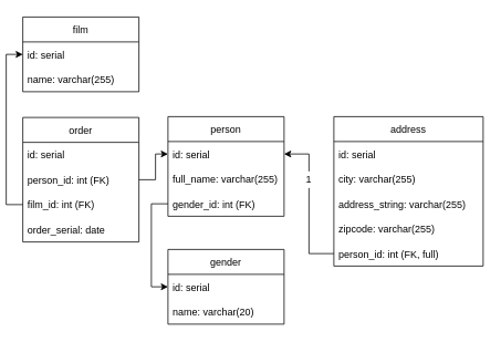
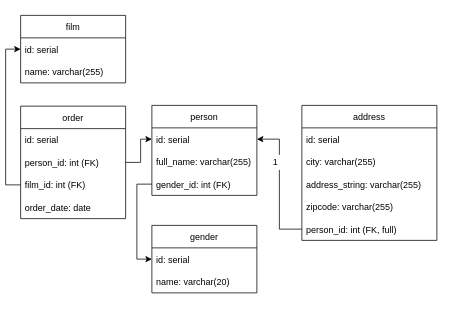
  <mxCell id="0" />
  <mxCell id="1" parent="0" />
  <mxCell id="2" value="person" style="swimlane;fontStyle=0;childLayout=stackLayout;horizontal=1;startSize=30;horizontalStack=0;resizeParent=1;resizeParentMax=0;resizeLast=0;collapsible=1;marginBottom=0;" vertex="1" parent="1"><mxGeometry x="195" y="140" width="140" height="120" as="geometry" /></mxCell>
  <mxCell id="3" value="id: serial" style="text;strokeColor=none;fillColor=none;align=left;verticalAlign=middle;spacingLeft=4;spacingRight=4;overflow=hidden;points=[[0,0.5],[1,0.5]];portConstraint=eastwest;rotatable=0;" vertex="1" parent="2"><mxGeometry y="30" width="140" height="30" as="geometry" /></mxCell>
  <mxCell id="4" value="full_name: varchar(255)" style="text;strokeColor=none;fillColor=none;align=left;verticalAlign=middle;spacingLeft=4;spacingRight=4;overflow=hidden;points=[[0,0.5],[1,0.5]];portConstraint=eastwest;rotatable=0;" vertex="1" parent="2"><mxGeometry y="60" width="140" height="30" as="geometry" /></mxCell>
  <mxCell id="5" value="gender_id: int (FK)" style="text;strokeColor=none;fillColor=none;align=left;verticalAlign=middle;spacingLeft=4;spacingRight=4;overflow=hidden;points=[[0,0.5],[1,0.5]];portConstraint=eastwest;rotatable=0;" vertex="1" parent="2"><mxGeometry y="90" width="140" height="30" as="geometry" /></mxCell>
  <mxCell id="6" value="address" style="swimlane;fontStyle=0;childLayout=stackLayout;horizontal=1;startSize=30;horizontalStack=0;resizeParent=1;resizeParentMax=0;resizeLast=0;collapsible=1;marginBottom=0;" vertex="1" parent="1"><mxGeometry x="395" y="140" width="180" height="180" as="geometry" /></mxCell>
  <mxCell id="7" value="id: serial" style="text;strokeColor=none;fillColor=none;align=left;verticalAlign=middle;spacingLeft=4;spacingRight=4;overflow=hidden;points=[[0,0.5],[1,0.5]];portConstraint=eastwest;rotatable=0;" vertex="1" parent="6"><mxGeometry y="30" width="180" height="30" as="geometry" /></mxCell>
  <mxCell id="8" value="city: varchar(255)" style="text;strokeColor=none;fillColor=none;align=left;verticalAlign=middle;spacingLeft=4;spacingRight=4;overflow=hidden;points=[[0,0.5],[1,0.5]];portConstraint=eastwest;rotatable=0;" vertex="1" parent="6"><mxGeometry y="60" width="180" height="30" as="geometry" /></mxCell>
  <mxCell id="9" value="address_string: varchar(255)" style="text;strokeColor=none;fillColor=none;align=left;verticalAlign=middle;spacingLeft=4;spacingRight=4;overflow=hidden;points=[[0,0.5],[1,0.5]];portConstraint=eastwest;rotatable=0;" vertex="1" parent="6"><mxGeometry y="90" width="180" height="30" as="geometry" /></mxCell>
  <mxCell id="10" value="zipcode: varchar(255)" style="text;strokeColor=none;fillColor=none;align=left;verticalAlign=middle;spacingLeft=4;spacingRight=4;overflow=hidden;points=[[0,0.5],[1,0.5]];portConstraint=eastwest;rotatable=0;" vertex="1" parent="6"><mxGeometry y="120" width="180" height="30" as="geometry" /></mxCell>
  <mxCell id="11" value="person_id: int (FK, full)" style="text;strokeColor=none;fillColor=none;align=left;verticalAlign=middle;spacingLeft=4;spacingRight=4;overflow=hidden;points=[[0,0.5],[1,0.5]];portConstraint=eastwest;rotatable=0;" vertex="1" parent="6"><mxGeometry y="150" width="180" height="30" as="geometry" /></mxCell>
  <mxCell id="12" value="gender" style="swimlane;fontStyle=0;childLayout=stackLayout;horizontal=1;startSize=30;horizontalStack=0;resizeParent=1;resizeParentMax=0;resizeLast=0;collapsible=1;marginBottom=0;" vertex="1" parent="1"><mxGeometry x="195" y="300" width="140" height="90" as="geometry" /></mxCell>
  <mxCell id="13" value="id: serial" style="text;strokeColor=none;fillColor=none;align=left;verticalAlign=middle;spacingLeft=4;spacingRight=4;overflow=hidden;points=[[0,0.5],[1,0.5]];portConstraint=eastwest;rotatable=0;" vertex="1" parent="12"><mxGeometry y="30" width="140" height="30" as="geometry" /></mxCell>
  <mxCell id="14" value="name: varchar(20)" style="text;strokeColor=none;fillColor=none;align=left;verticalAlign=middle;spacingLeft=4;spacingRight=4;overflow=hidden;points=[[0,0.5],[1,0.5]];portConstraint=eastwest;rotatable=0;" vertex="1" parent="12"><mxGeometry y="60" width="140" height="30" as="geometry" /></mxCell>
  <mxCell id="15" style="edgeStyle=orthogonalEdgeStyle;rounded=0;orthogonalLoop=1;jettySize=auto;html=1;exitX=0;exitY=0.5;exitDx=0;exitDy=0;entryX=1;entryY=0.5;entryDx=0;entryDy=0;" edge="1" parent="1" source="11" target="3"><mxGeometry relative="1" as="geometry" /></mxCell>
- <mxCell id="16" value="1" style="text;html=1;strokeColor=none;fillColor=default;align=center;verticalAlign=middle;whiteSpace=wrap;rounded=0;spacing=0;" vertex="1" parent="1"><mxGeometry x="350" y="206" width="30" height="20" as="geometry" /></mxCell>
+ <mxCell id="16" value="1" style="text;html=1;strokeColor=none;fillColor=default;align=center;verticalAlign=middle;whiteSpace=wrap;rounded=0;spacing=0;" vertex="1" parent="1"><mxGeometry x="350" y="206" width="20" height="20" as="geometry" /></mxCell>
  <mxCell id="17" value="film" style="swimlane;fontStyle=0;childLayout=stackLayout;horizontal=1;startSize=30;horizontalStack=0;resizeParent=1;resizeParentMax=0;resizeLast=0;collapsible=1;marginBottom=0;fillColor=default;" vertex="1" parent="1"><mxGeometry x="20" y="20" width="140" height="90" as="geometry" /></mxCell>
  <mxCell id="18" value="id: serial" style="text;strokeColor=none;fillColor=none;align=left;verticalAlign=middle;spacingLeft=4;spacingRight=4;overflow=hidden;points=[[0,0.5],[1,0.5]];portConstraint=eastwest;rotatable=0;" vertex="1" parent="17"><mxGeometry y="30" width="140" height="30" as="geometry" /></mxCell>
  <mxCell id="19" value="name: varchar(255)" style="text;strokeColor=none;fillColor=none;align=left;verticalAlign=middle;spacingLeft=4;spacingRight=4;overflow=hidden;points=[[0,0.5],[1,0.5]];portConstraint=eastwest;rotatable=0;" vertex="1" parent="17"><mxGeometry y="60" width="140" height="30" as="geometry" /></mxCell>
  <mxCell id="20" value="order" style="swimlane;fontStyle=0;childLayout=stackLayout;horizontal=1;startSize=30;horizontalStack=0;resizeParent=1;resizeParentMax=0;resizeLast=0;collapsible=1;marginBottom=0;fillColor=default;" vertex="1" parent="1"><mxGeometry x="20" y="141" width="140" height="150" as="geometry" /></mxCell>
  <mxCell id="21" value="id: serial" style="text;strokeColor=none;fillColor=none;align=left;verticalAlign=middle;spacingLeft=4;spacingRight=4;overflow=hidden;points=[[0,0.5],[1,0.5]];portConstraint=eastwest;rotatable=0;" vertex="1" parent="20"><mxGeometry y="30" width="140" height="30" as="geometry" /></mxCell>
  <mxCell id="22" value="person_id: int (FK)" style="text;strokeColor=none;fillColor=none;align=left;verticalAlign=middle;spacingLeft=4;spacingRight=4;overflow=hidden;points=[[0,0.5],[1,0.5]];portConstraint=eastwest;rotatable=0;" vertex="1" parent="20"><mxGeometry y="60" width="140" height="30" as="geometry" /></mxCell>
  <mxCell id="23" value="film_id: int (FK)" style="text;strokeColor=none;fillColor=none;align=left;verticalAlign=middle;spacingLeft=4;spacingRight=4;overflow=hidden;points=[[0,0.5],[1,0.5]];portConstraint=eastwest;rotatable=0;" vertex="1" parent="20"><mxGeometry y="90" width="140" height="30" as="geometry" /></mxCell>
- <mxCell id="24" value="order_serial: date" style="text;strokeColor=none;fillColor=none;align=left;verticalAlign=middle;spacingLeft=4;spacingRight=4;overflow=hidden;points=[[0,0.5],[1,0.5]];portConstraint=eastwest;rotatable=0;" vertex="1" parent="20"><mxGeometry y="120" width="140" height="30" as="geometry" /></mxCell>
+ <mxCell id="24" value="order_date: date" style="text;strokeColor=none;fillColor=none;align=left;verticalAlign=middle;spacingLeft=4;spacingRight=4;overflow=hidden;points=[[0,0.5],[1,0.5]];portConstraint=eastwest;rotatable=0;" vertex="1" parent="20"><mxGeometry y="120" width="140" height="30" as="geometry" /></mxCell>
  <mxCell id="25" style="edgeStyle=orthogonalEdgeStyle;rounded=0;orthogonalLoop=1;jettySize=auto;html=1;exitX=1;exitY=0.5;exitDx=0;exitDy=0;entryX=0;entryY=0.5;entryDx=0;entryDy=0;" edge="1" parent="1" source="22" target="3"><mxGeometry relative="1" as="geometry" /></mxCell>
  <mxCell id="26" style="edgeStyle=orthogonalEdgeStyle;rounded=0;orthogonalLoop=1;jettySize=auto;html=1;exitX=0;exitY=0.5;exitDx=0;exitDy=0;entryX=0;entryY=0.5;entryDx=0;entryDy=0;" edge="1" parent="1" source="23" target="18"><mxGeometry relative="1" as="geometry" /></mxCell>
  <mxCell id="27" style="edgeStyle=orthogonalEdgeStyle;rounded=0;orthogonalLoop=1;jettySize=auto;html=1;exitX=0;exitY=0.5;exitDx=0;exitDy=0;entryX=0;entryY=0.5;entryDx=0;entryDy=0;" edge="1" parent="1" source="5" target="13"><mxGeometry relative="1" as="geometry" /></mxCell>
